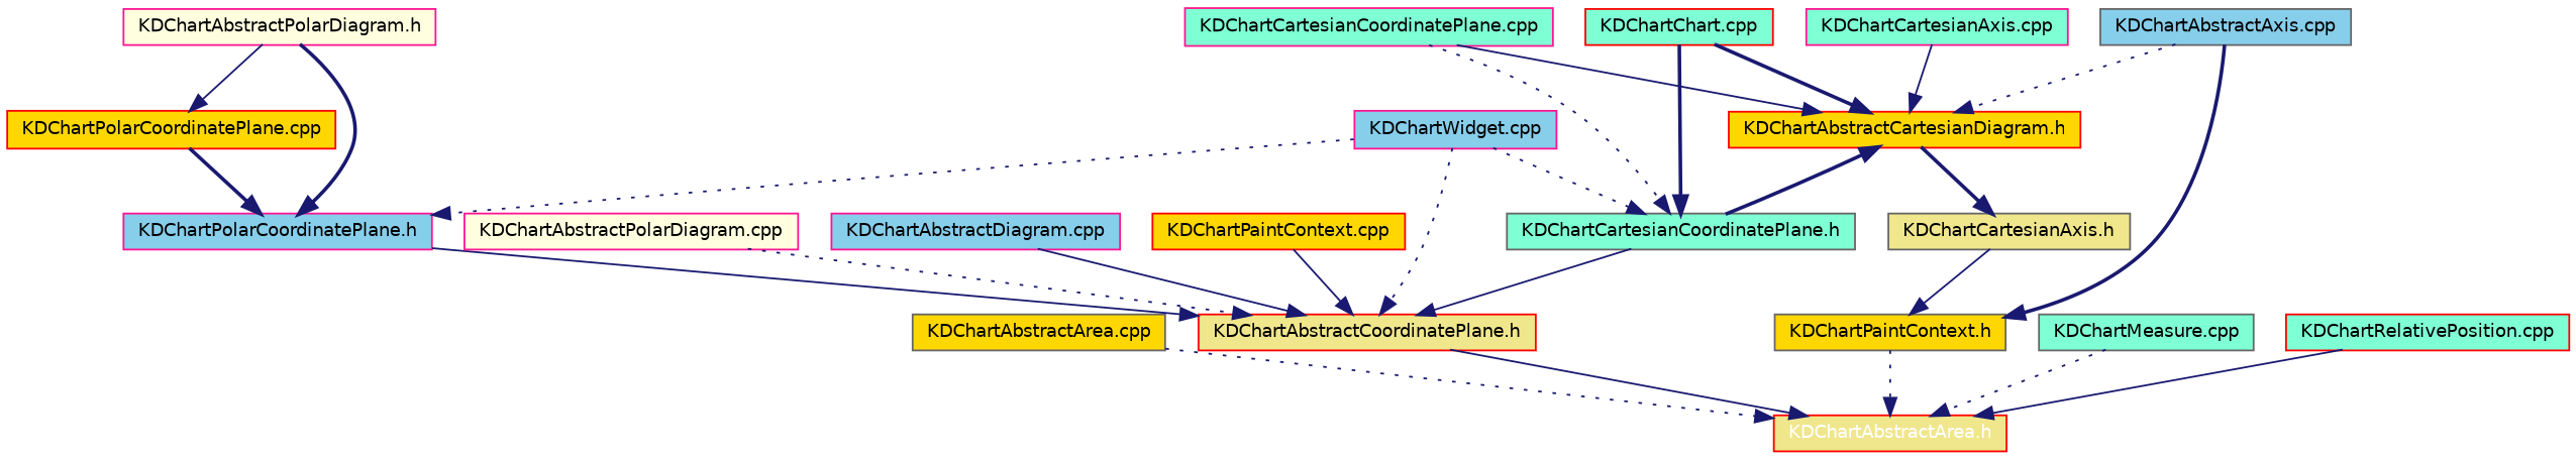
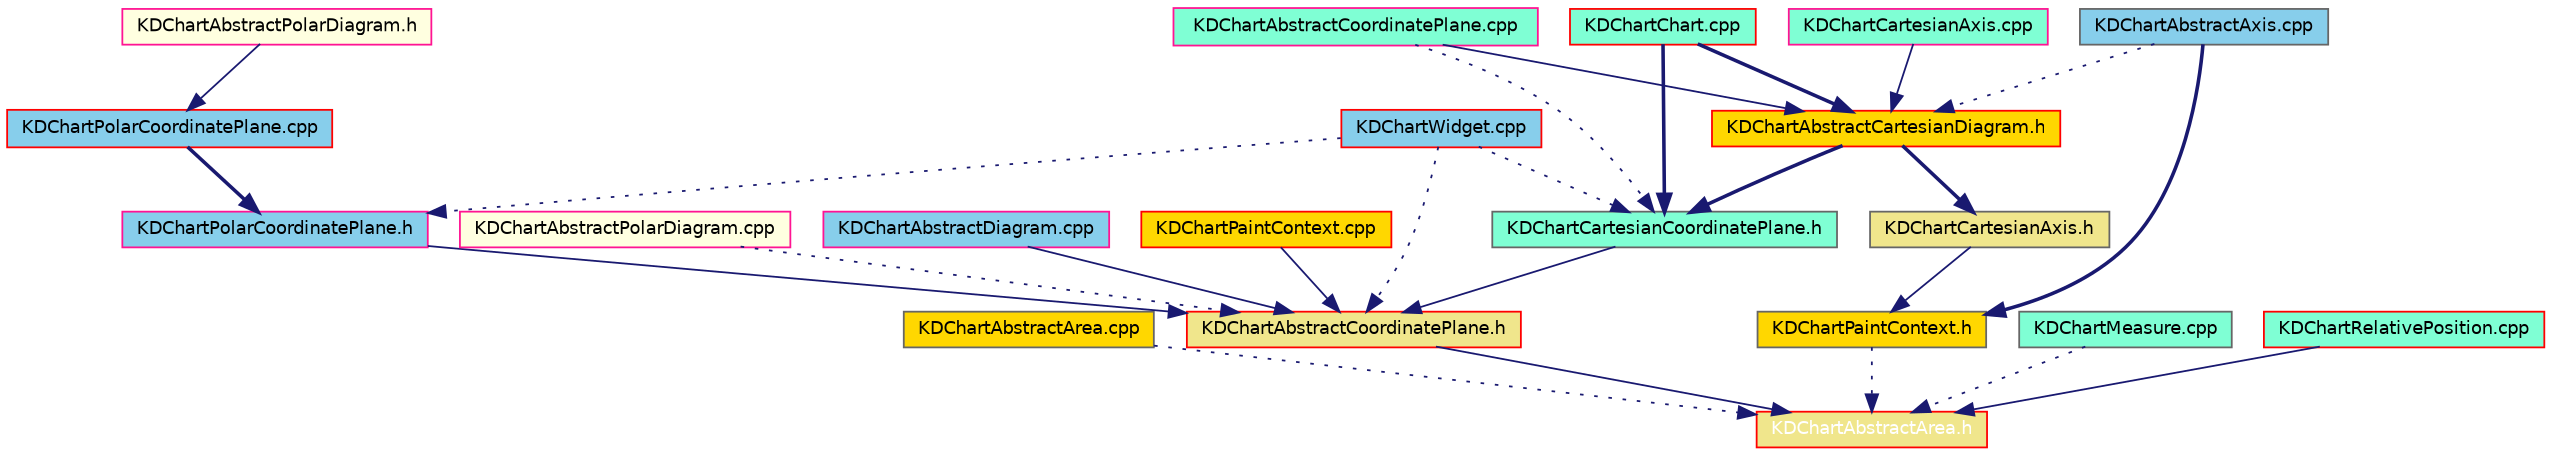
  digraph {
    node [color=red fillcolor=aquamarine fontname=Helvetica fontsize=10 shape=record style=filled]
    edge [color=midnightblue fontname=Helvetica fontsize=10 labelfontname=Helvetica labelfontsize=10 style=solid]
    n1 [fillcolor=khaki fontcolor=white height=0.2 label="KDChartAbstractArea.h" width=0.4]
    n2 [color=gray40 fillcolor=gold height=0.2 label="KDChartAbstractArea.cpp" width=0.4]
    n3 [color=gray40 fillcolor=gold height=0.2 label="KDChartPaintContext.h" width=0.4]
    n4 [color=gray40 fillcolor=skyblue height=0.2 label="KDChartAbstractAxis.cpp" width=0.4]
    n5 [fillcolor=gold height=0.2 label="KDChartAbstractCartesianDiagram.h" width=0.4]
    n6 [color=gray40 fillcolor=khaki height=0.2 label="KDChartCartesianAxis.h" width=0.4]
    n7 [color=gray40 height=0.2 label="KDChartCartesianCoordinatePlane.h" width=0.4]
    n8 [fillcolor=khaki height=0.2 label="KDChartAbstractCoordinatePlane.h" width=0.4]
    n9 [color=deeppink height=0.2 label="KDChartCartesianAxis.cpp" width=0.4]
-   n10 [color=deeppink height=0.2 label="KDChartCartesianCoordinatePlane.cpp" width=0.4]
+   n10 [color=deeppink height=0.2 label="KDChartAbstractCoordinatePlane.cpp" width=0.4]
    n11 [height=0.2 label="KDChartChart.cpp" width=0.4]
-   n12 [color=deeppink fillcolor=skyblue height=0.2 label="KDChartWidget.cpp" width=0.4]
+   n12 [fillcolor=skyblue height=0.2 label="KDChartWidget.cpp" width=0.4]
    n13 [color=deeppink fillcolor=skyblue height=0.2 label="KDChartPolarCoordinatePlane.h" width=0.4]
    n14 [color=deeppink fillcolor=lightyellow height=0.2 label="KDChartAbstractPolarDiagram.cpp" width=0.4]
    n15 [color=deeppink fillcolor=skyblue height=0.2 label="KDChartAbstractDiagram.cpp" width=0.4]
    n16 [color=deeppink fillcolor=lightyellow height=0.2 label="KDChartAbstractPolarDiagram.h" width=0.4]
-   n17 [fillcolor=gold height=0.2 label="KDChartPolarCoordinatePlane.cpp" width=0.4]
+   n17 [fillcolor=skyblue height=0.2 label="KDChartPolarCoordinatePlane.cpp" width=0.4]
    n18 [fillcolor=gold height=0.2 label="KDChartPaintContext.cpp" width=0.4]
    n19 [color=gray40 height=0.2 label="KDChartMeasure.cpp" width=0.4]
    n20 [height=0.2 label="KDChartRelativePosition.cpp" width=0.4]
    n2 -> n1 [style=dotted]
    n3 -> n1 [style=dotted]
    n4 -> n3 [style=bold]
    n4 -> n5 [style=dotted]
    n5 -> n6 [style=bold]
-   n7 -> n5 [style=bold]
+   n5 -> n7 [style=bold]
    n6 -> n3
    n7 -> n8
    n8 -> n1
    n9 -> n5
    n10 -> n5
    n10 -> n7 [style=dotted]
    n11 -> n5 [style=bold]
    n11 -> n7 [style=bold]
    n12 -> n7 [style=dotted]
    n12 -> n8 [style=dotted]
    n12 -> n13 [style=dotted]
    n13 -> n8
    n14 -> n8 [style=dotted]
    n15 -> n8
-   n16 -> n13 [style=bold]
    n16 -> n17
    n17 -> n13 [style=bold]
    n18 -> n8
    n19 -> n1 [style=dotted]
    n20 -> n1
  }
